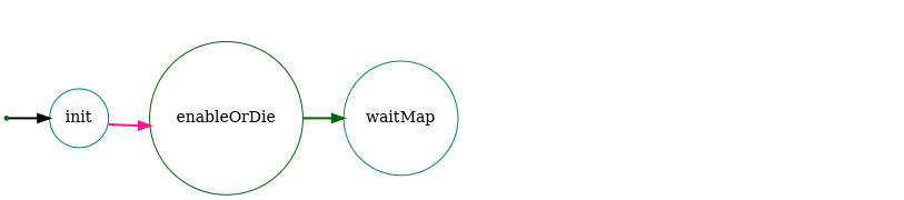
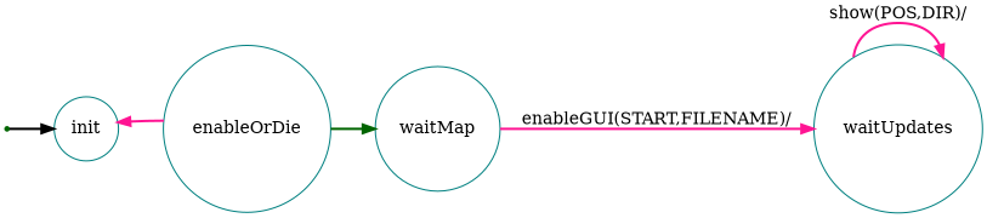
  digraph {
    rankdir=LR
    node [color=teal shape=circle]
    edge [color=deeppink style=bold]
    iniziale [color=darkgreen shape=point]
    init
-   enableOrDie [color=darkgreen]
+   enableOrDie
    waitMap
+   waitUpdates
    iniziale -> init [color=black]
-   init -> enableOrDie
+   enableOrDie -> init
    enableOrDie -> waitMap [color=darkgreen]
+   waitMap -> waitUpdates [label="enableGUI(START,FILENAME)/"]
+   waitUpdates -> waitUpdates [label="show(POS,DIR)/"]
  }
